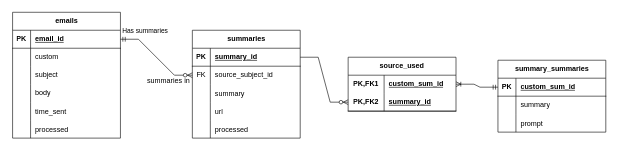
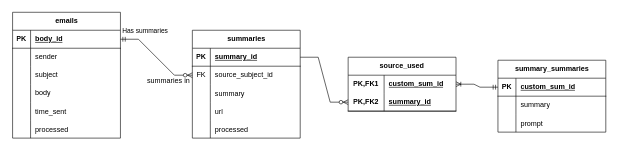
  <mxCell id="0" />
  <mxCell id="1" parent="0" />
  <mxCell id="2" value="emails" style="shape=table;startSize=30;container=1;collapsible=1;childLayout=tableLayout;fixedRows=1;rowLines=0;fontStyle=1;align=center;resizeLast=1;html=1;" parent="1" vertex="1"><mxGeometry x="20" y="20" width="180" height="210" as="geometry" /></mxCell>
  <mxCell id="3" value="" style="shape=tableRow;horizontal=0;startSize=0;swimlaneHead=0;swimlaneBody=0;fillColor=none;collapsible=0;dropTarget=0;points=[[0,0.5],[1,0.5]];portConstraint=eastwest;top=0;left=0;right=0;bottom=1;" parent="2" vertex="1"><mxGeometry y="30" width="180" height="30" as="geometry" /></mxCell>
  <mxCell id="4" value="PK" style="shape=partialRectangle;connectable=0;fillColor=none;top=0;left=0;bottom=0;right=0;fontStyle=1;overflow=hidden;whiteSpace=wrap;html=1;" parent="3" vertex="1"><mxGeometry width="30" height="30" as="geometry"><mxRectangle width="30" height="30" as="alternateBounds" /></mxGeometry></mxCell>
- <mxCell id="5" value="email_id" style="shape=partialRectangle;connectable=0;fillColor=none;top=0;left=0;bottom=0;right=0;align=left;spacingLeft=6;fontStyle=5;overflow=hidden;whiteSpace=wrap;html=1;" parent="3" vertex="1"><mxGeometry x="30" width="150" height="30" as="geometry"><mxRectangle width="150" height="30" as="alternateBounds" /></mxGeometry></mxCell>
+ <mxCell id="5" value="body_id" style="shape=partialRectangle;connectable=0;fillColor=none;top=0;left=0;bottom=0;right=0;align=left;spacingLeft=6;fontStyle=5;overflow=hidden;whiteSpace=wrap;html=1;" parent="3" vertex="1"><mxGeometry x="30" width="150" height="30" as="geometry"><mxRectangle width="150" height="30" as="alternateBounds" /></mxGeometry></mxCell>
  <mxCell id="6" value="" style="shape=tableRow;horizontal=0;startSize=0;swimlaneHead=0;swimlaneBody=0;fillColor=none;collapsible=0;dropTarget=0;points=[[0,0.5],[1,0.5]];portConstraint=eastwest;top=0;left=0;right=0;bottom=0;" parent="2" vertex="1"><mxGeometry y="60" width="180" height="30" as="geometry" /></mxCell>
  <mxCell id="7" value="" style="shape=partialRectangle;connectable=0;fillColor=none;top=0;left=0;bottom=0;right=0;editable=1;overflow=hidden;whiteSpace=wrap;html=1;" parent="6" vertex="1"><mxGeometry width="30" height="30" as="geometry"><mxRectangle width="30" height="30" as="alternateBounds" /></mxGeometry></mxCell>
- <mxCell id="8" value="custom" style="shape=partialRectangle;connectable=0;fillColor=none;top=0;left=0;bottom=0;right=0;align=left;spacingLeft=6;overflow=hidden;whiteSpace=wrap;html=1;" parent="6" vertex="1"><mxGeometry x="30" width="150" height="30" as="geometry"><mxRectangle width="150" height="30" as="alternateBounds" /></mxGeometry></mxCell>
+ <mxCell id="8" value="sender" style="shape=partialRectangle;connectable=0;fillColor=none;top=0;left=0;bottom=0;right=0;align=left;spacingLeft=6;overflow=hidden;whiteSpace=wrap;html=1;" parent="6" vertex="1"><mxGeometry x="30" width="150" height="30" as="geometry"><mxRectangle width="150" height="30" as="alternateBounds" /></mxGeometry></mxCell>
  <mxCell id="9" value="" style="shape=tableRow;horizontal=0;startSize=0;swimlaneHead=0;swimlaneBody=0;fillColor=none;collapsible=0;dropTarget=0;points=[[0,0.5],[1,0.5]];portConstraint=eastwest;top=0;left=0;right=0;bottom=0;" parent="2" vertex="1"><mxGeometry y="90" width="180" height="30" as="geometry" /></mxCell>
  <mxCell id="10" value="" style="shape=partialRectangle;connectable=0;fillColor=none;top=0;left=0;bottom=0;right=0;editable=1;overflow=hidden;whiteSpace=wrap;html=1;" parent="9" vertex="1"><mxGeometry width="30" height="30" as="geometry"><mxRectangle width="30" height="30" as="alternateBounds" /></mxGeometry></mxCell>
  <mxCell id="11" value="subject" style="shape=partialRectangle;connectable=0;fillColor=none;top=0;left=0;bottom=0;right=0;align=left;spacingLeft=6;overflow=hidden;whiteSpace=wrap;html=1;" parent="9" vertex="1"><mxGeometry x="30" width="150" height="30" as="geometry"><mxRectangle width="150" height="30" as="alternateBounds" /></mxGeometry></mxCell>
  <mxCell id="12" value="" style="shape=tableRow;horizontal=0;startSize=0;swimlaneHead=0;swimlaneBody=0;fillColor=none;collapsible=0;dropTarget=0;points=[[0,0.5],[1,0.5]];portConstraint=eastwest;top=0;left=0;right=0;bottom=0;" parent="2" vertex="1"><mxGeometry y="120" width="180" height="30" as="geometry" /></mxCell>
  <mxCell id="13" value="" style="shape=partialRectangle;connectable=0;fillColor=none;top=0;left=0;bottom=0;right=0;editable=1;overflow=hidden;whiteSpace=wrap;html=1;" parent="12" vertex="1"><mxGeometry width="30" height="30" as="geometry"><mxRectangle width="30" height="30" as="alternateBounds" /></mxGeometry></mxCell>
  <mxCell id="14" value="body" style="shape=partialRectangle;connectable=0;fillColor=none;top=0;left=0;bottom=0;right=0;align=left;spacingLeft=6;overflow=hidden;whiteSpace=wrap;html=1;" parent="12" vertex="1"><mxGeometry x="30" width="150" height="30" as="geometry"><mxRectangle width="150" height="30" as="alternateBounds" /></mxGeometry></mxCell>
  <mxCell id="15" value="" style="shape=tableRow;horizontal=0;startSize=0;swimlaneHead=0;swimlaneBody=0;fillColor=none;collapsible=0;dropTarget=0;points=[[0,0.5],[1,0.5]];portConstraint=eastwest;top=0;left=0;right=0;bottom=0;" parent="2" vertex="1"><mxGeometry y="150" width="180" height="30" as="geometry" /></mxCell>
  <mxCell id="16" value="" style="shape=partialRectangle;connectable=0;fillColor=none;top=0;left=0;bottom=0;right=0;editable=1;overflow=hidden;" parent="15" vertex="1"><mxGeometry width="30" height="30" as="geometry"><mxRectangle width="30" height="30" as="alternateBounds" /></mxGeometry></mxCell>
  <mxCell id="17" value="time_sent" style="shape=partialRectangle;connectable=0;fillColor=none;top=0;left=0;bottom=0;right=0;align=left;spacingLeft=6;overflow=hidden;" parent="15" vertex="1"><mxGeometry x="30" width="150" height="30" as="geometry"><mxRectangle width="150" height="30" as="alternateBounds" /></mxGeometry></mxCell>
  <mxCell id="18" value="" style="shape=tableRow;horizontal=0;startSize=0;swimlaneHead=0;swimlaneBody=0;fillColor=none;collapsible=0;dropTarget=0;points=[[0,0.5],[1,0.5]];portConstraint=eastwest;top=0;left=0;right=0;bottom=0;" parent="2" vertex="1"><mxGeometry y="180" width="180" height="30" as="geometry" /></mxCell>
  <mxCell id="19" value="" style="shape=partialRectangle;connectable=0;fillColor=none;top=0;left=0;bottom=0;right=0;editable=1;overflow=hidden;" parent="18" vertex="1"><mxGeometry width="30" height="30" as="geometry"><mxRectangle width="30" height="30" as="alternateBounds" /></mxGeometry></mxCell>
  <mxCell id="20" value="processed" style="shape=partialRectangle;connectable=0;fillColor=none;top=0;left=0;bottom=0;right=0;align=left;spacingLeft=6;overflow=hidden;" parent="18" vertex="1"><mxGeometry x="30" width="150" height="30" as="geometry"><mxRectangle width="150" height="30" as="alternateBounds" /></mxGeometry></mxCell>
  <mxCell id="21" value="summaries" style="shape=table;startSize=30;container=1;collapsible=1;childLayout=tableLayout;fixedRows=1;rowLines=0;fontStyle=1;align=center;resizeLast=1;html=1;" parent="1" vertex="1"><mxGeometry x="320" y="50" width="180" height="180" as="geometry" /></mxCell>
  <mxCell id="22" value="" style="shape=tableRow;horizontal=0;startSize=0;swimlaneHead=0;swimlaneBody=0;fillColor=none;collapsible=0;dropTarget=0;points=[[0,0.5],[1,0.5]];portConstraint=eastwest;top=0;left=0;right=0;bottom=1;" parent="21" vertex="1"><mxGeometry y="30" width="180" height="30" as="geometry" /></mxCell>
  <mxCell id="23" value="PK" style="shape=partialRectangle;connectable=0;fillColor=none;top=0;left=0;bottom=0;right=0;fontStyle=1;overflow=hidden;whiteSpace=wrap;html=1;" parent="22" vertex="1"><mxGeometry width="30" height="30" as="geometry"><mxRectangle width="30" height="30" as="alternateBounds" /></mxGeometry></mxCell>
  <mxCell id="24" value="summary_id" style="shape=partialRectangle;connectable=0;fillColor=none;top=0;left=0;bottom=0;right=0;align=left;spacingLeft=6;fontStyle=5;overflow=hidden;whiteSpace=wrap;html=1;" parent="22" vertex="1"><mxGeometry x="30" width="150" height="30" as="geometry"><mxRectangle width="150" height="30" as="alternateBounds" /></mxGeometry></mxCell>
  <mxCell id="25" value="" style="shape=tableRow;horizontal=0;startSize=0;swimlaneHead=0;swimlaneBody=0;fillColor=none;collapsible=0;dropTarget=0;points=[[0,0.5],[1,0.5]];portConstraint=eastwest;top=0;left=0;right=0;bottom=0;" parent="21" vertex="1"><mxGeometry y="60" width="180" height="30" as="geometry" /></mxCell>
  <mxCell id="26" value="FK" style="shape=partialRectangle;connectable=0;fillColor=none;top=0;left=0;bottom=0;right=0;editable=1;overflow=hidden;whiteSpace=wrap;html=1;" parent="25" vertex="1"><mxGeometry width="30" height="30" as="geometry"><mxRectangle width="30" height="30" as="alternateBounds" /></mxGeometry></mxCell>
  <mxCell id="27" value="source_subject_id" style="shape=partialRectangle;connectable=0;fillColor=none;top=0;left=0;bottom=0;right=0;align=left;spacingLeft=6;overflow=hidden;whiteSpace=wrap;html=1;" parent="25" vertex="1"><mxGeometry x="30" width="150" height="30" as="geometry"><mxRectangle width="150" height="30" as="alternateBounds" /></mxGeometry></mxCell>
  <mxCell id="28" value="" style="shape=tableRow;horizontal=0;startSize=0;swimlaneHead=0;swimlaneBody=0;fillColor=none;collapsible=0;dropTarget=0;points=[[0,0.5],[1,0.5]];portConstraint=eastwest;top=0;left=0;right=0;bottom=0;" parent="21" vertex="1"><mxGeometry y="90" width="180" height="30" as="geometry" /></mxCell>
  <mxCell id="29" value="" style="shape=partialRectangle;connectable=0;fillColor=none;top=0;left=0;bottom=0;right=0;editable=1;overflow=hidden;" parent="28" vertex="1"><mxGeometry width="30" height="30" as="geometry"><mxRectangle width="30" height="30" as="alternateBounds" /></mxGeometry></mxCell>
  <mxCell id="30" value="summary" style="shape=partialRectangle;connectable=0;fillColor=none;top=0;left=0;bottom=0;right=0;align=left;spacingLeft=6;overflow=hidden;" parent="28" vertex="1"><mxGeometry x="30" width="150" height="30" as="geometry"><mxRectangle width="150" height="30" as="alternateBounds" /></mxGeometry></mxCell>
  <mxCell id="31" value="" style="shape=tableRow;horizontal=0;startSize=0;swimlaneHead=0;swimlaneBody=0;fillColor=none;collapsible=0;dropTarget=0;points=[[0,0.5],[1,0.5]];portConstraint=eastwest;top=0;left=0;right=0;bottom=0;" parent="21" vertex="1"><mxGeometry y="120" width="180" height="30" as="geometry" /></mxCell>
  <mxCell id="32" value="" style="shape=partialRectangle;connectable=0;fillColor=none;top=0;left=0;bottom=0;right=0;editable=1;overflow=hidden;" parent="31" vertex="1"><mxGeometry width="30" height="30" as="geometry"><mxRectangle width="30" height="30" as="alternateBounds" /></mxGeometry></mxCell>
  <mxCell id="33" value="url" style="shape=partialRectangle;connectable=0;fillColor=none;top=0;left=0;bottom=0;right=0;align=left;spacingLeft=6;overflow=hidden;" parent="31" vertex="1"><mxGeometry x="30" width="150" height="30" as="geometry"><mxRectangle width="150" height="30" as="alternateBounds" /></mxGeometry></mxCell>
  <mxCell id="34" value="" style="shape=tableRow;horizontal=0;startSize=0;swimlaneHead=0;swimlaneBody=0;fillColor=none;collapsible=0;dropTarget=0;points=[[0,0.5],[1,0.5]];portConstraint=eastwest;top=0;left=0;right=0;bottom=0;" parent="21" vertex="1"><mxGeometry y="150" width="180" height="30" as="geometry" /></mxCell>
  <mxCell id="35" value="" style="shape=partialRectangle;connectable=0;fillColor=none;top=0;left=0;bottom=0;right=0;editable=1;overflow=hidden;" parent="34" vertex="1"><mxGeometry width="30" height="30" as="geometry"><mxRectangle width="30" height="30" as="alternateBounds" /></mxGeometry></mxCell>
  <mxCell id="36" value="processed" style="shape=partialRectangle;connectable=0;fillColor=none;top=0;left=0;bottom=0;right=0;align=left;spacingLeft=6;overflow=hidden;" parent="34" vertex="1"><mxGeometry x="30" width="150" height="30" as="geometry"><mxRectangle width="150" height="30" as="alternateBounds" /></mxGeometry></mxCell>
  <mxCell id="37" value="summary_summaries" style="shape=table;startSize=30;container=1;collapsible=1;childLayout=tableLayout;fixedRows=1;rowLines=0;fontStyle=1;align=center;resizeLast=1;html=1;" parent="1" vertex="1"><mxGeometry x="830" y="100" width="180" height="120" as="geometry" /></mxCell>
  <mxCell id="38" value="" style="shape=tableRow;horizontal=0;startSize=0;swimlaneHead=0;swimlaneBody=0;fillColor=none;collapsible=0;dropTarget=0;points=[[0,0.5],[1,0.5]];portConstraint=eastwest;top=0;left=0;right=0;bottom=1;" parent="37" vertex="1"><mxGeometry y="30" width="180" height="30" as="geometry" /></mxCell>
  <mxCell id="39" value="PK" style="shape=partialRectangle;connectable=0;fillColor=none;top=0;left=0;bottom=0;right=0;fontStyle=1;overflow=hidden;whiteSpace=wrap;html=1;" parent="38" vertex="1"><mxGeometry width="30" height="30" as="geometry"><mxRectangle width="30" height="30" as="alternateBounds" /></mxGeometry></mxCell>
  <mxCell id="40" value="custom_sum_id" style="shape=partialRectangle;connectable=0;fillColor=none;top=0;left=0;bottom=0;right=0;align=left;spacingLeft=6;fontStyle=5;overflow=hidden;whiteSpace=wrap;html=1;" parent="38" vertex="1"><mxGeometry x="30" width="150" height="30" as="geometry"><mxRectangle width="150" height="30" as="alternateBounds" /></mxGeometry></mxCell>
  <mxCell id="41" value="" style="shape=tableRow;horizontal=0;startSize=0;swimlaneHead=0;swimlaneBody=0;fillColor=none;collapsible=0;dropTarget=0;points=[[0,0.5],[1,0.5]];portConstraint=eastwest;top=0;left=0;right=0;bottom=0;" parent="37" vertex="1"><mxGeometry y="60" width="180" height="30" as="geometry" /></mxCell>
  <mxCell id="42" value="" style="shape=partialRectangle;connectable=0;fillColor=none;top=0;left=0;bottom=0;right=0;editable=1;overflow=hidden;whiteSpace=wrap;html=1;" parent="41" vertex="1"><mxGeometry width="30" height="30" as="geometry"><mxRectangle width="30" height="30" as="alternateBounds" /></mxGeometry></mxCell>
  <mxCell id="43" value="summary" style="shape=partialRectangle;connectable=0;fillColor=none;top=0;left=0;bottom=0;right=0;align=left;spacingLeft=6;overflow=hidden;whiteSpace=wrap;html=1;" parent="41" vertex="1"><mxGeometry x="30" width="150" height="30" as="geometry"><mxRectangle width="150" height="30" as="alternateBounds" /></mxGeometry></mxCell>
  <mxCell id="44" value="" style="shape=tableRow;horizontal=0;startSize=0;swimlaneHead=0;swimlaneBody=0;fillColor=none;collapsible=0;dropTarget=0;points=[[0,0.5],[1,0.5]];portConstraint=eastwest;top=0;left=0;right=0;bottom=0;" vertex="1" parent="37"><mxGeometry y="90" width="180" height="30" as="geometry" /></mxCell>
  <mxCell id="45" value="" style="shape=partialRectangle;connectable=0;fillColor=none;top=0;left=0;bottom=0;right=0;editable=1;overflow=hidden;" vertex="1" parent="44"><mxGeometry width="30" height="30" as="geometry"><mxRectangle width="30" height="30" as="alternateBounds" /></mxGeometry></mxCell>
  <mxCell id="46" value="prompt" style="shape=partialRectangle;connectable=0;fillColor=none;top=0;left=0;bottom=0;right=0;align=left;spacingLeft=6;overflow=hidden;" vertex="1" parent="44"><mxGeometry x="30" width="150" height="30" as="geometry"><mxRectangle width="150" height="30" as="alternateBounds" /></mxGeometry></mxCell>
  <mxCell id="47" value="" style="edgeStyle=entityRelationEdgeStyle;fontSize=12;html=1;endArrow=ERzeroToMany;startArrow=ERmandOne;rounded=0;exitX=1;exitY=0.5;exitDx=0;exitDy=0;entryX=0;entryY=0.5;entryDx=0;entryDy=0;" parent="1" source="3" target="25" edge="1"><mxGeometry width="100" height="100" relative="1" as="geometry"><mxPoint x="350" y="400" as="sourcePoint" /><mxPoint x="450" y="300" as="targetPoint" /></mxGeometry></mxCell>
  <mxCell id="48" value="Has summaries" style="edgeLabel;html=1;align=center;verticalAlign=middle;resizable=0;points=[];" vertex="1" connectable="0" parent="47"><mxGeometry x="-0.627" y="-1" relative="1" as="geometry"><mxPoint x="13" y="-16" as="offset" /></mxGeometry></mxCell>
  <mxCell id="49" value="source_used" style="shape=table;startSize=30;container=1;collapsible=1;childLayout=tableLayout;fixedRows=1;rowLines=0;fontStyle=1;align=center;resizeLast=1;html=1;whiteSpace=wrap;" vertex="1" parent="1"><mxGeometry x="580" y="95" width="180" height="90" as="geometry" /></mxCell>
  <mxCell id="50" value="" style="shape=tableRow;horizontal=0;startSize=0;swimlaneHead=0;swimlaneBody=0;fillColor=none;collapsible=0;dropTarget=0;points=[[0,0.5],[1,0.5]];portConstraint=eastwest;top=0;left=0;right=0;bottom=0;html=1;" vertex="1" parent="49"><mxGeometry y="30" width="180" height="30" as="geometry" /></mxCell>
  <mxCell id="51" value="PK,FK1" style="shape=partialRectangle;connectable=0;fillColor=none;top=0;left=0;bottom=0;right=0;fontStyle=1;overflow=hidden;html=1;whiteSpace=wrap;" vertex="1" parent="50"><mxGeometry width="60" height="30" as="geometry"><mxRectangle width="60" height="30" as="alternateBounds" /></mxGeometry></mxCell>
  <mxCell id="52" value="custom_sum_id" style="shape=partialRectangle;connectable=0;fillColor=none;top=0;left=0;bottom=0;right=0;align=left;spacingLeft=6;fontStyle=5;overflow=hidden;html=1;whiteSpace=wrap;" vertex="1" parent="50"><mxGeometry x="60" width="120" height="30" as="geometry"><mxRectangle width="120" height="30" as="alternateBounds" /></mxGeometry></mxCell>
  <mxCell id="53" value="" style="shape=tableRow;horizontal=0;startSize=0;swimlaneHead=0;swimlaneBody=0;fillColor=none;collapsible=0;dropTarget=0;points=[[0,0.5],[1,0.5]];portConstraint=eastwest;top=0;left=0;right=0;bottom=1;html=1;" vertex="1" parent="49"><mxGeometry y="60" width="180" height="30" as="geometry" /></mxCell>
  <mxCell id="54" value="PK,FK2" style="shape=partialRectangle;connectable=0;fillColor=none;top=0;left=0;bottom=0;right=0;fontStyle=1;overflow=hidden;html=1;whiteSpace=wrap;" vertex="1" parent="53"><mxGeometry width="60" height="30" as="geometry"><mxRectangle width="60" height="30" as="alternateBounds" /></mxGeometry></mxCell>
  <mxCell id="55" value="summary_id" style="shape=partialRectangle;connectable=0;fillColor=none;top=0;left=0;bottom=0;right=0;align=left;spacingLeft=6;fontStyle=5;overflow=hidden;html=1;whiteSpace=wrap;" vertex="1" parent="53"><mxGeometry x="60" width="120" height="30" as="geometry"><mxRectangle width="120" height="30" as="alternateBounds" /></mxGeometry></mxCell>
  <mxCell id="56" value="summaries in" style="text;html=1;align=center;verticalAlign=middle;resizable=0;points=[];autosize=1;strokeColor=none;fillColor=none;" vertex="1" parent="1"><mxGeometry x="230" y="120" width="100" height="30" as="geometry" /></mxCell>
  <mxCell id="57" value="" style="edgeStyle=entityRelationEdgeStyle;fontSize=12;html=1;endArrow=ERzeroToMany;endFill=1;rounded=0;" edge="1" parent="1" source="22" target="53"><mxGeometry width="100" height="100" relative="1" as="geometry"><mxPoint x="280" y="500" as="sourcePoint" /><mxPoint x="490" y="320" as="targetPoint" /></mxGeometry></mxCell>
  <mxCell id="58" value="" style="edgeStyle=entityRelationEdgeStyle;fontSize=12;html=1;endArrow=ERoneToMany;startArrow=ERmandOne;rounded=0;" edge="1" parent="1" source="38" target="50"><mxGeometry width="100" height="100" relative="1" as="geometry"><mxPoint x="690" y="420" as="sourcePoint" /><mxPoint x="790" y="320" as="targetPoint" /></mxGeometry></mxCell>
